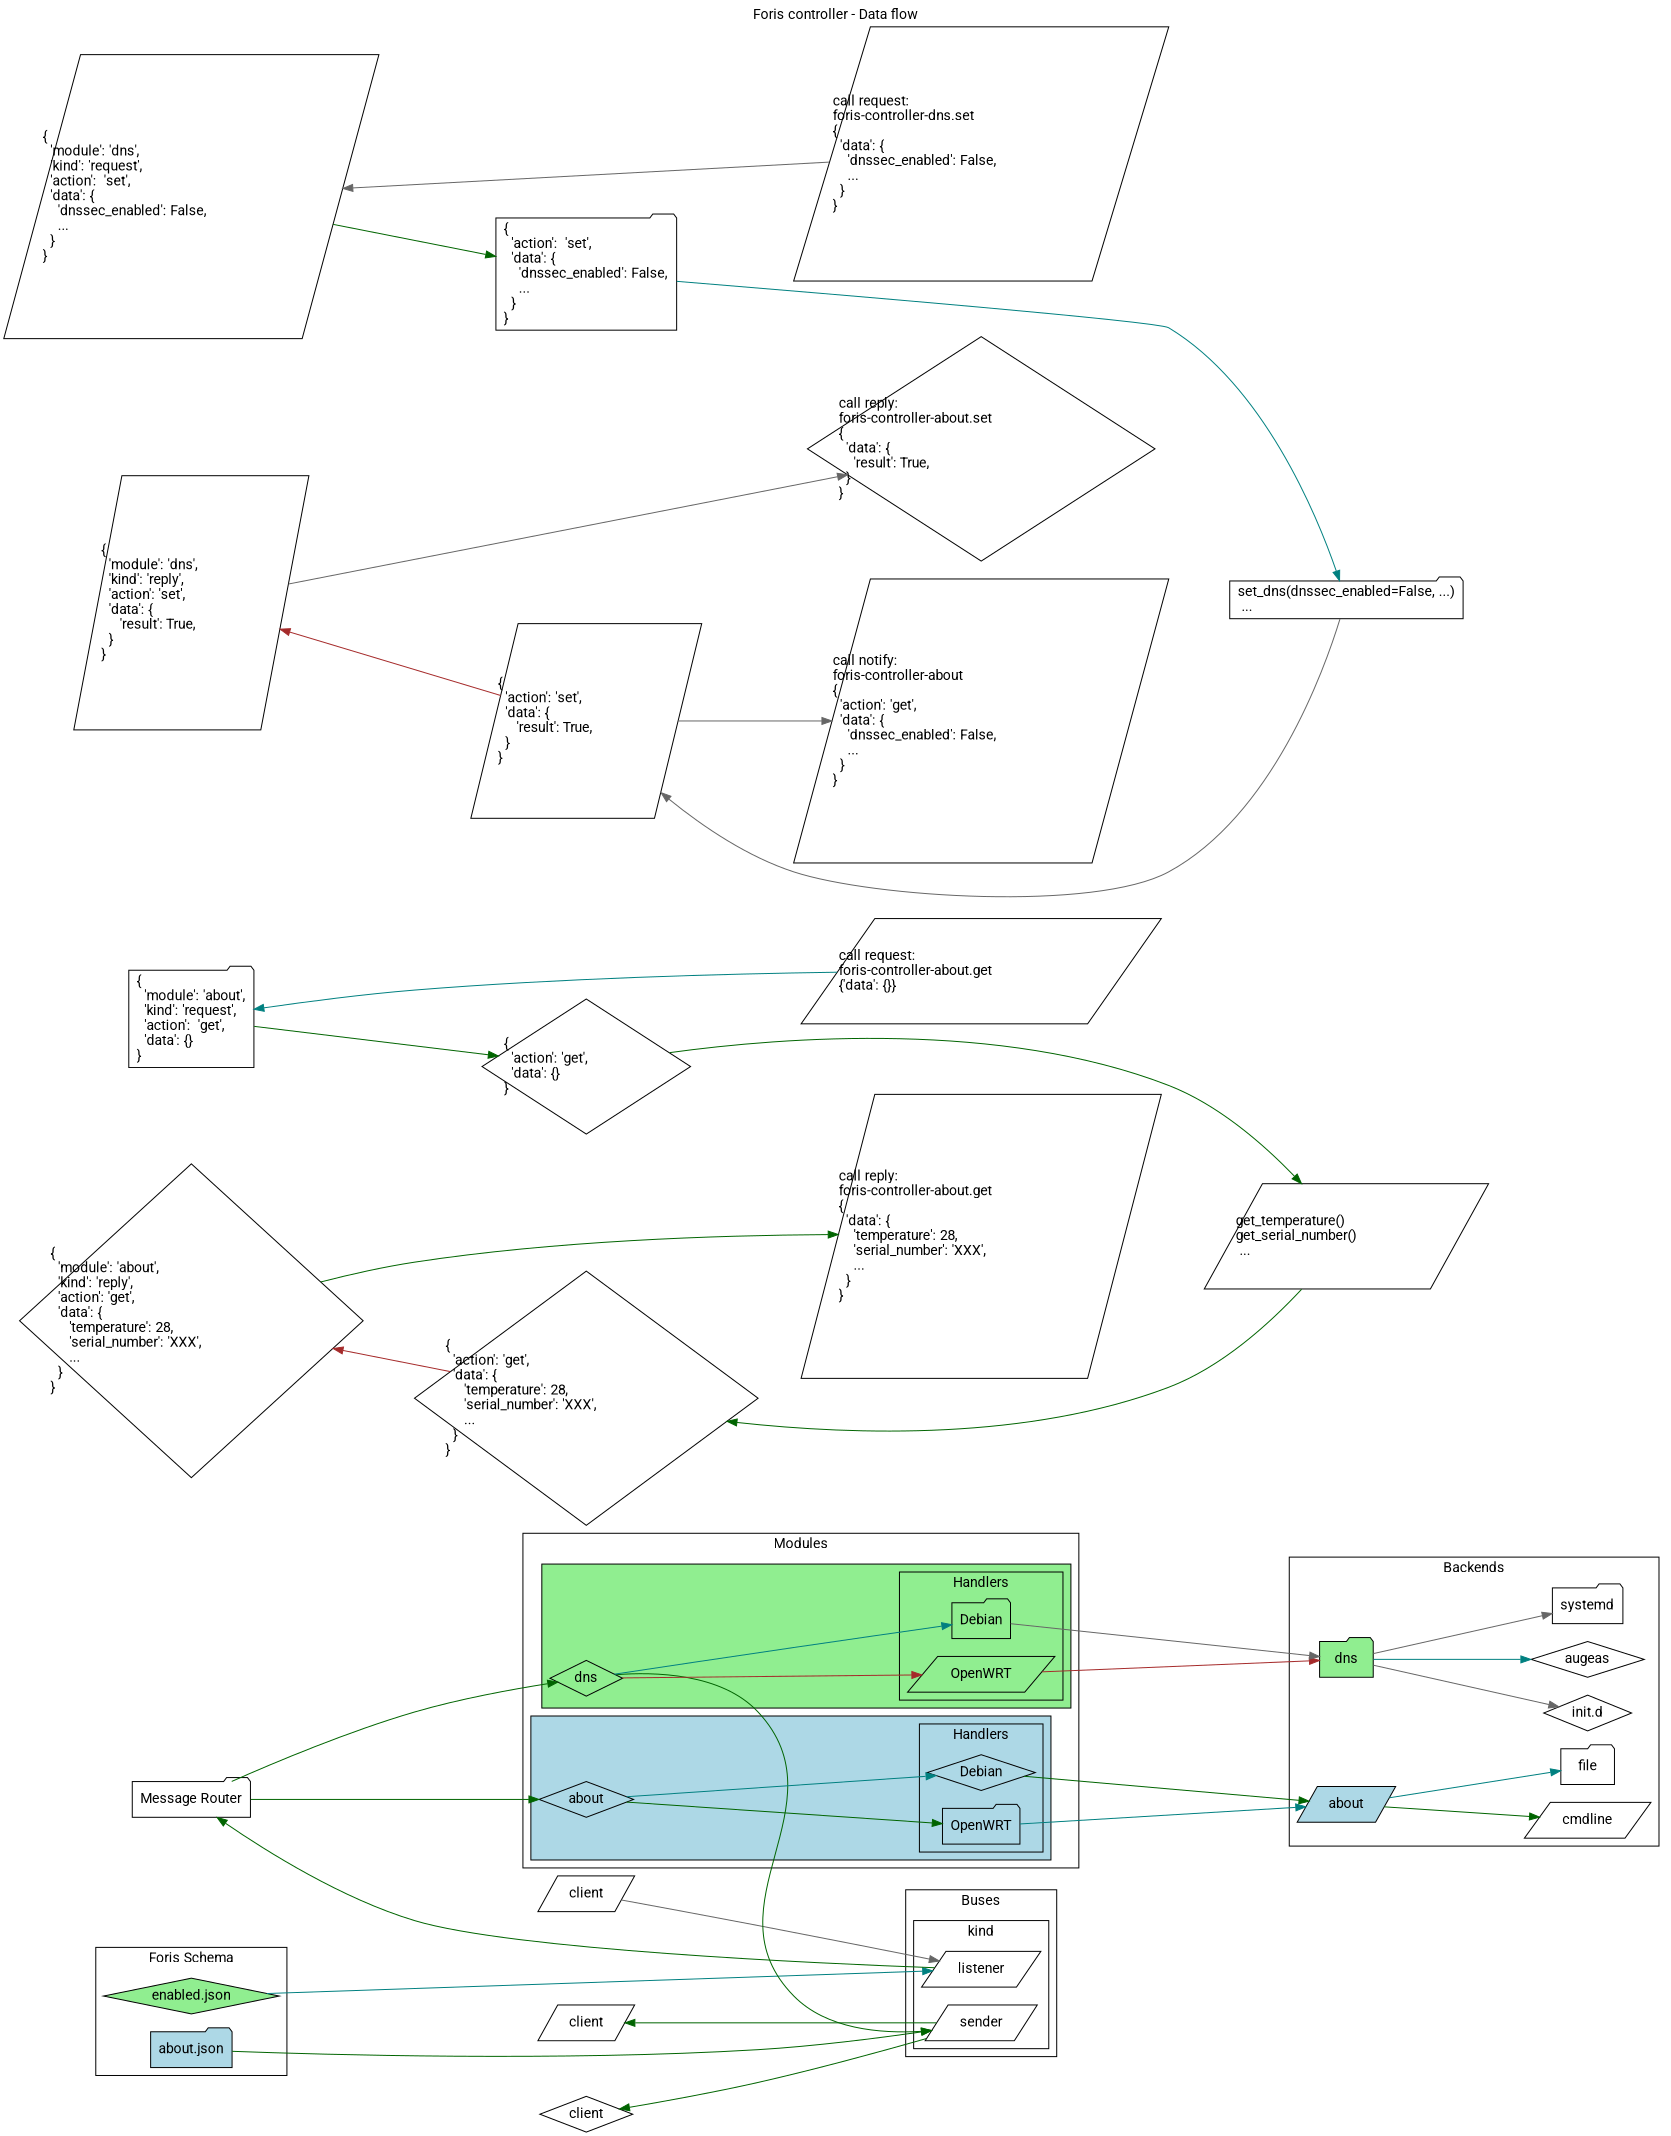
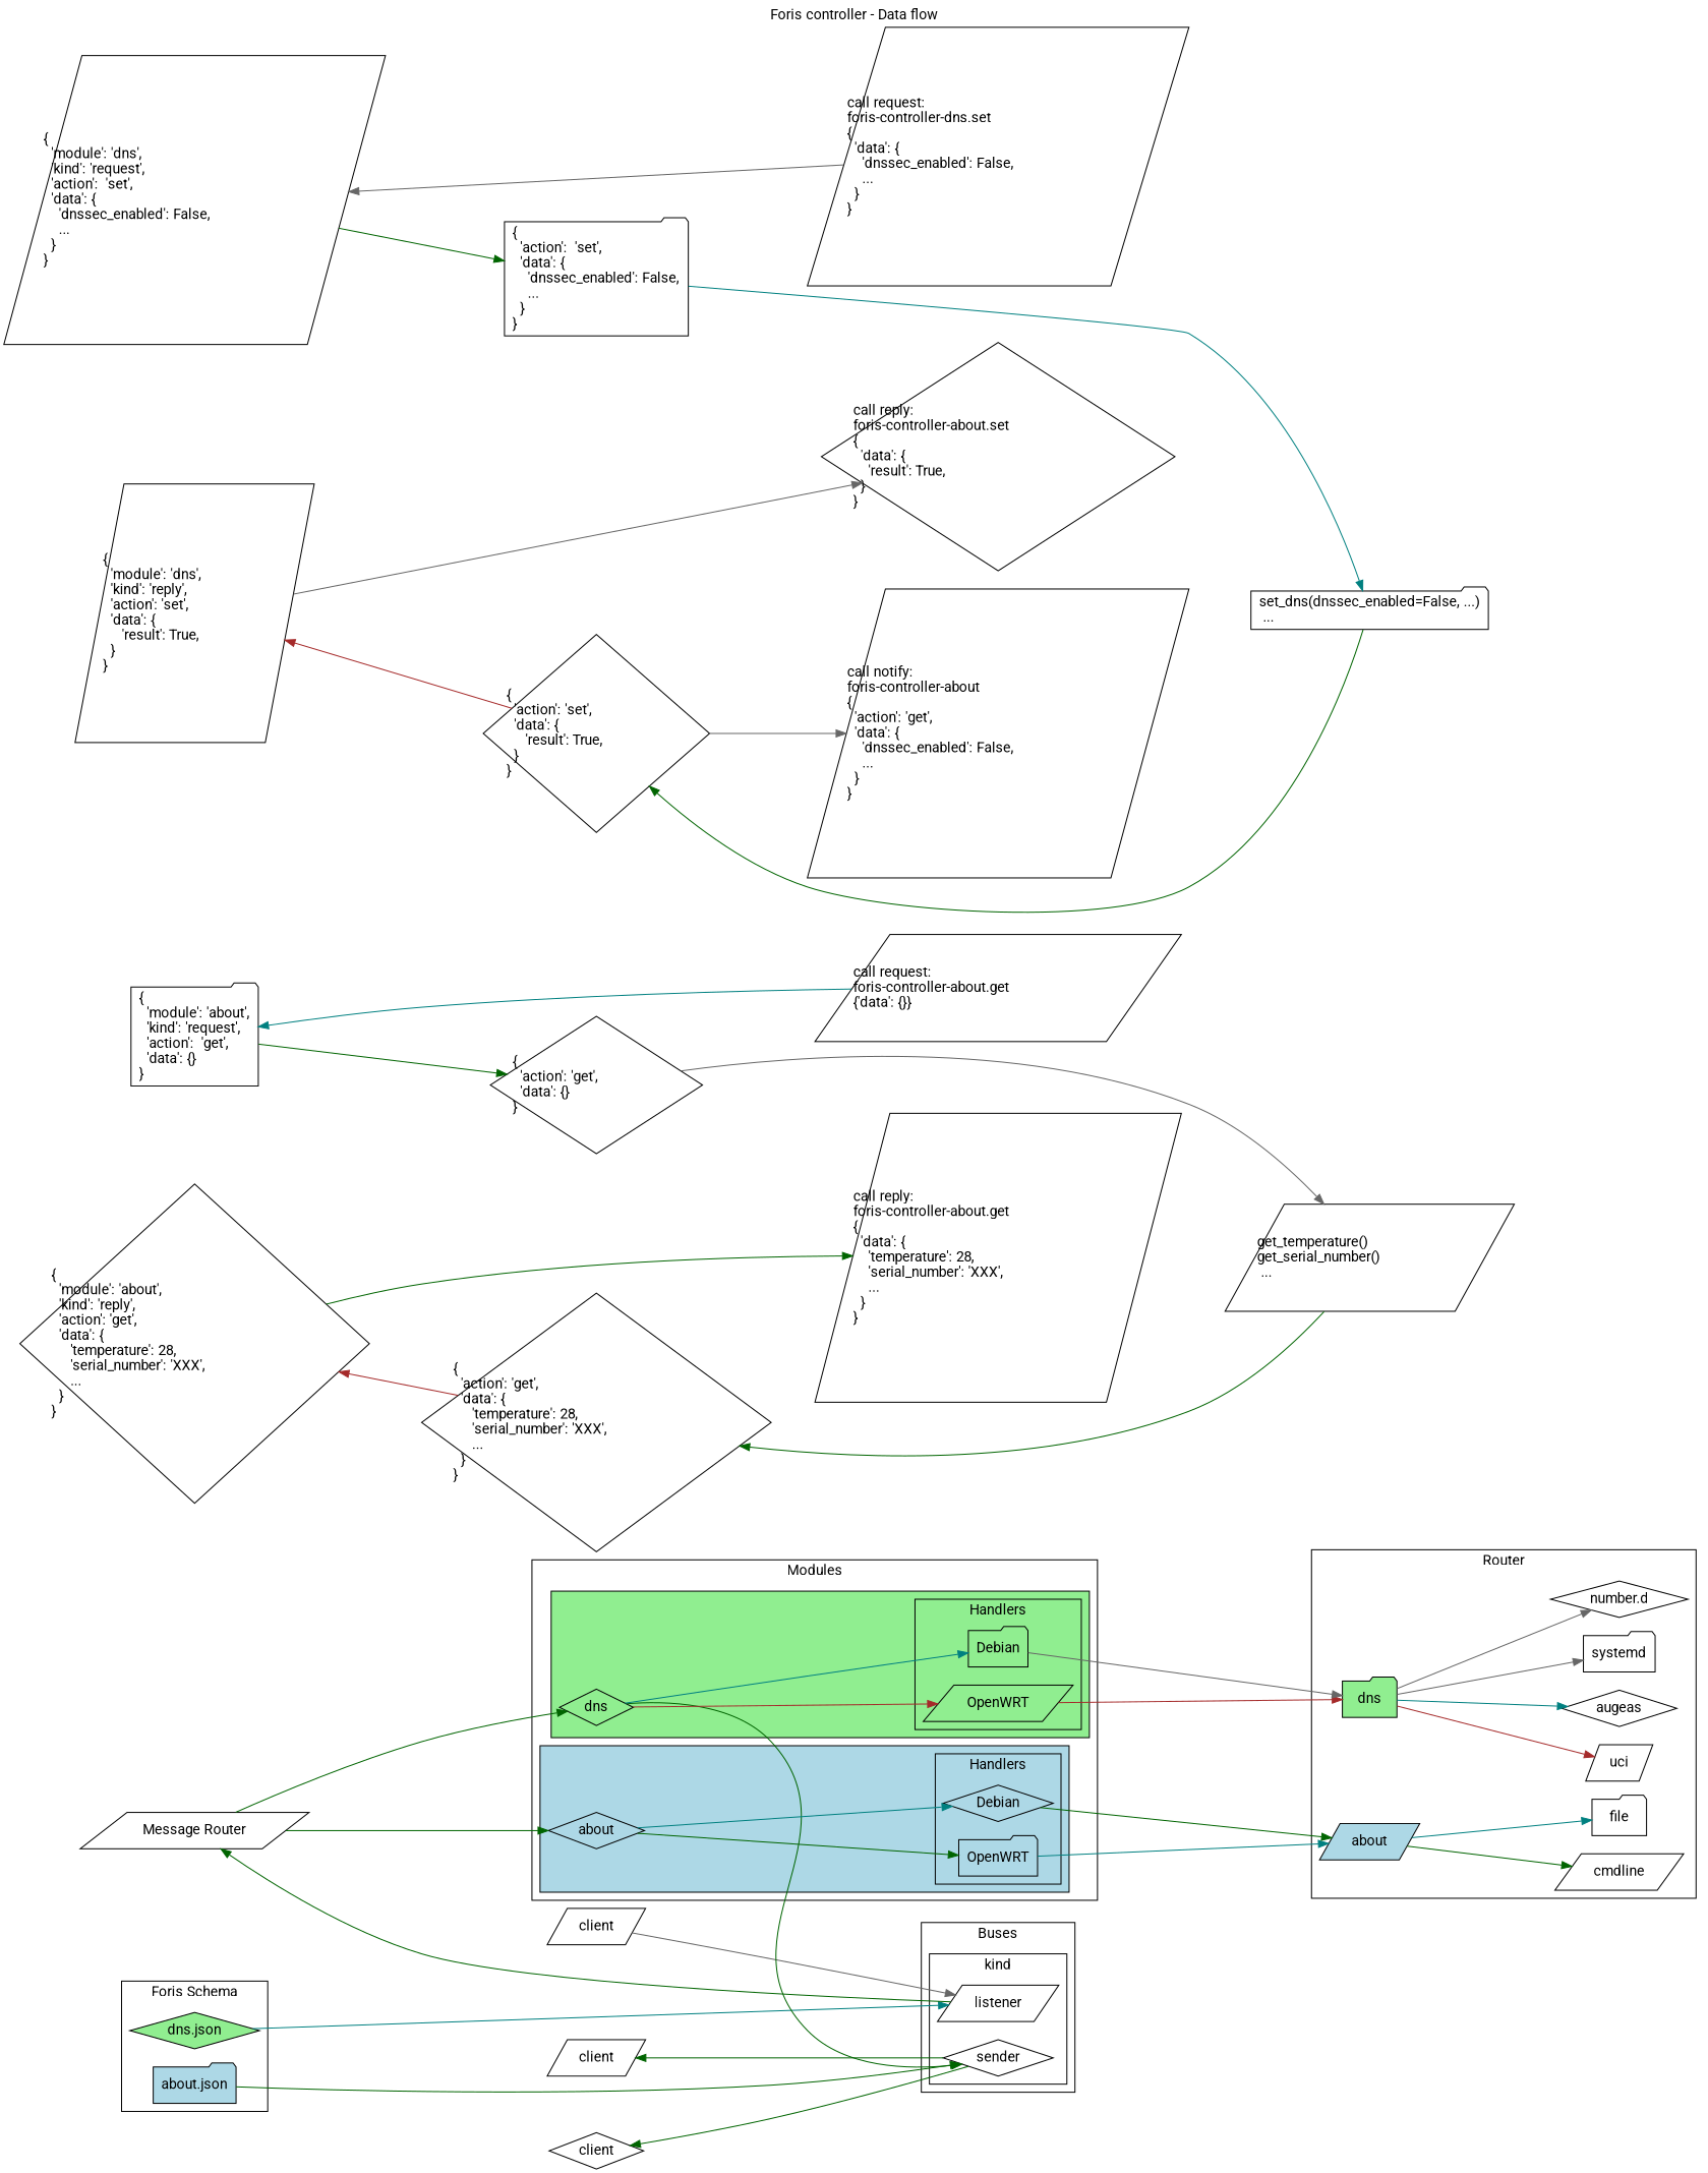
  digraph {
    compound=true
    fontname=Roboto
    label="Foris controller - Data flow"
    labelloc=t
    newrank=true
    rankdir=LR
    node [fontname=Roboto shape=parallelogram]
    edge [color=darkgreen fontname=Roboto]
-   n1 [label="Message Router" shape=folder]
-   n2 [fillcolor=lightgreen label="enabled.json" shape=diamond style=filled]
+   n1 [label="Message Router"]
+   n2 [fillcolor=lightgreen label="dns.json" shape=diamond style=filled]
    n3 [fillcolor=lightblue label="about.json" shape=folder style=filled]
    n4 [label=client]
    n5 [label=client shape=diamond]
    n6 [label=client]
    listener
-   sender
+   sender [shape=diamond]
    n9 [label="call request:\lforis-controller-about.get \l{'data': {}}\l"]
    n10 [label="call reply:\lforis-controller-about.get \l{\l  'data': {\l    'temperature': 28, \l    'serial_number': 'XXX', \l    ...\l  }\l}\l"]
    n11 [label="call request:\lforis-controller-dns.set \l{\l  'data': {\l    'dnssec_enabled': False,\l    ...\l  }\l}\l"]
    n12 [label="call reply:\lforis-controller-about.set \l{\l  'data': {\l    'result': True,\l  }\l}\l" shape=diamond]
    n13 [label="call notify:\lforis-controller-about \l{\l  'action': 'get',  \l  'data': {\l    'dnssec_enabled': False,\l    ...\l  }\l}\l"]
    n14 [label="{\l  'module': 'about',\l  'kind': 'request',\l  'action':  'get', \l  'data': {} \l}\l" shape=folder]
    n15 [label="{\l  'module': 'about',\l  'kind': 'reply',\l  'action': 'get', \l  'data': { \l     'temperature': 28, \l     'serial_number': 'XXX', \l     ...\l  } \l}\l" shape=diamond]
    n16 [label="{\l  'module': 'dns',\l  'kind': 'request',\l  'action':  'set', \l  'data': {\l    'dnssec_enabled': False,\l    ...\l  }\l} \l"]
    n17 [label="{\l  'module': 'dns',\l  'kind': 'reply',\l  'action': 'set', \l  'data': { \l     'result': True,\l  } \l}\l"]
    n18 [label=dns shape=diamond]
    n19 [label=about shape=diamond]
    n20 [label="{\l  'action': 'get', \l  'data': {} \l}\l" shape=diamond]
    n21 [label="{\l  'action': 'get', \l  'data': { \l     'temperature': 28, \l     'serial_number': 'XXX', \l     ...\l  } \l}\l" shape=diamond]
    n22 [label="{\l  'action':  'set', \l  'data': {\l    'dnssec_enabled': False,\l    ...\l  }\l} \l" shape=folder]
-   n23 [label="{\l  'action': 'set', \l  'data': { \l     'result': True,\l  } \l}\l"]
+   n23 [label="{\l  'action': 'set', \l  'data': { \l     'result': True,\l  } \l}\l" shape=diamond]
    n24 [fillcolor=lightgreen label=dns shape=folder style=filled]
    n25 [fillcolor=lightblue label=about style=filled]
    n26 [label="get_temperature() \lget_serial_number()\l ...\l"]
    n27 [label="set_dns(dnssec_enabled=False, ...)\l ...\l" shape=folder]
    cmdline
    file [shape=folder]
+   uci
    augeas [shape=diamond]
    systemd [shape=folder]
-   n33 [label="init.d" shape=diamond]
+   n33 [label="number.d" shape=diamond]
    n34 [label=OpenWRT shape=folder]
    n35 [label=Debian shape=diamond]
    n36 [label=OpenWRT]
    n37 [label=Debian shape=folder]
    subgraph sub_1 {
      rank=same
      n1
      n2
      n3
    }
    subgraph sub_2 {
      rank=same
      n4
      n5
      n6
    }
    subgraph sub_3 {
      rank=same
      listener
      sender
      n9
      n10
      n11
      n12
      n13
    }
    subgraph sub_4 {
      rank=same
      n1
      n14
      n15
      n16
      n17
    }
    subgraph sub_5 {
      rank=same
      n18
      n19
      n20
      n21
      n22
      n23
    }
    subgraph sub_6 {
      rank=same
      n24
      n25
      n26
      n27
    }
    subgraph cluster_7 {
      label=Buses
      subgraph cluster_8 {
        label=kind
        listener
        sender
      }
    }
    subgraph cluster_9 {
      label="Foris Schema"
      n2
      n3
    }
    subgraph cluster_10 {
-     label=Backends
+     label=Router
      n24
      n25
      cmdline
      file
+     uci
      augeas
      systemd
      n33
    }
    subgraph cluster_11 {
      label=Modules
      subgraph cluster_12 {
        fillcolor=lightgreen
        label=""
        style=filled
        n18
        subgraph cluster_13 {
          fillcolor=lightgreen
          label=Handlers
          style=filled
          n36
          n37
        }
      }
      subgraph cluster_14 {
        fillcolor=lightblue
        label=""
        style=filled
        n19
        subgraph cluster_15 {
          fillcolor=lightblue
          label=Handlers
          style=filled
          n34
          n35
        }
      }
    }
    n1 -> n18
    n1 -> n19
    n2 -> listener [color=teal]
    n3 -> sender
    n4 -> listener [color=gray40]
    n5 -> sender [dir=back]
    n6 -> sender [dir=back]
    listener -> n1
    n9 -> n14 [color=teal]
    n11 -> n16 [color=gray40]
    n14 -> n20
    n15 -> n10
    n16 -> n22
    n17 -> n12 [color=gray40]
    n18 -> sender
    n18 -> n36 [color=brown]
    n18 -> n37 [color=teal]
    n19 -> n34
    n19 -> n35 [color=teal]
-   n20 -> n26
+   n20 -> n26 [color=gray40]
    n21 -> n15 [color=brown]
    n22 -> n27 [color=teal]
    n23 -> n13 [color=gray40]
    n23 -> n17 [color=brown]
+   n24 -> uci [color=brown]
    n24 -> augeas [color=teal]
    n24 -> systemd [color=gray40]
    n24 -> n33 [color=gray40]
    n25 -> cmdline
    n25 -> file [color=teal]
    n26 -> n21
-   n27 -> n23 [color=gray40]
+   n27 -> n23
    n34 -> n25 [color=teal]
    n35 -> n25
    n36 -> n24 [color=brown]
    n37 -> n24 [color=gray40]
  }
